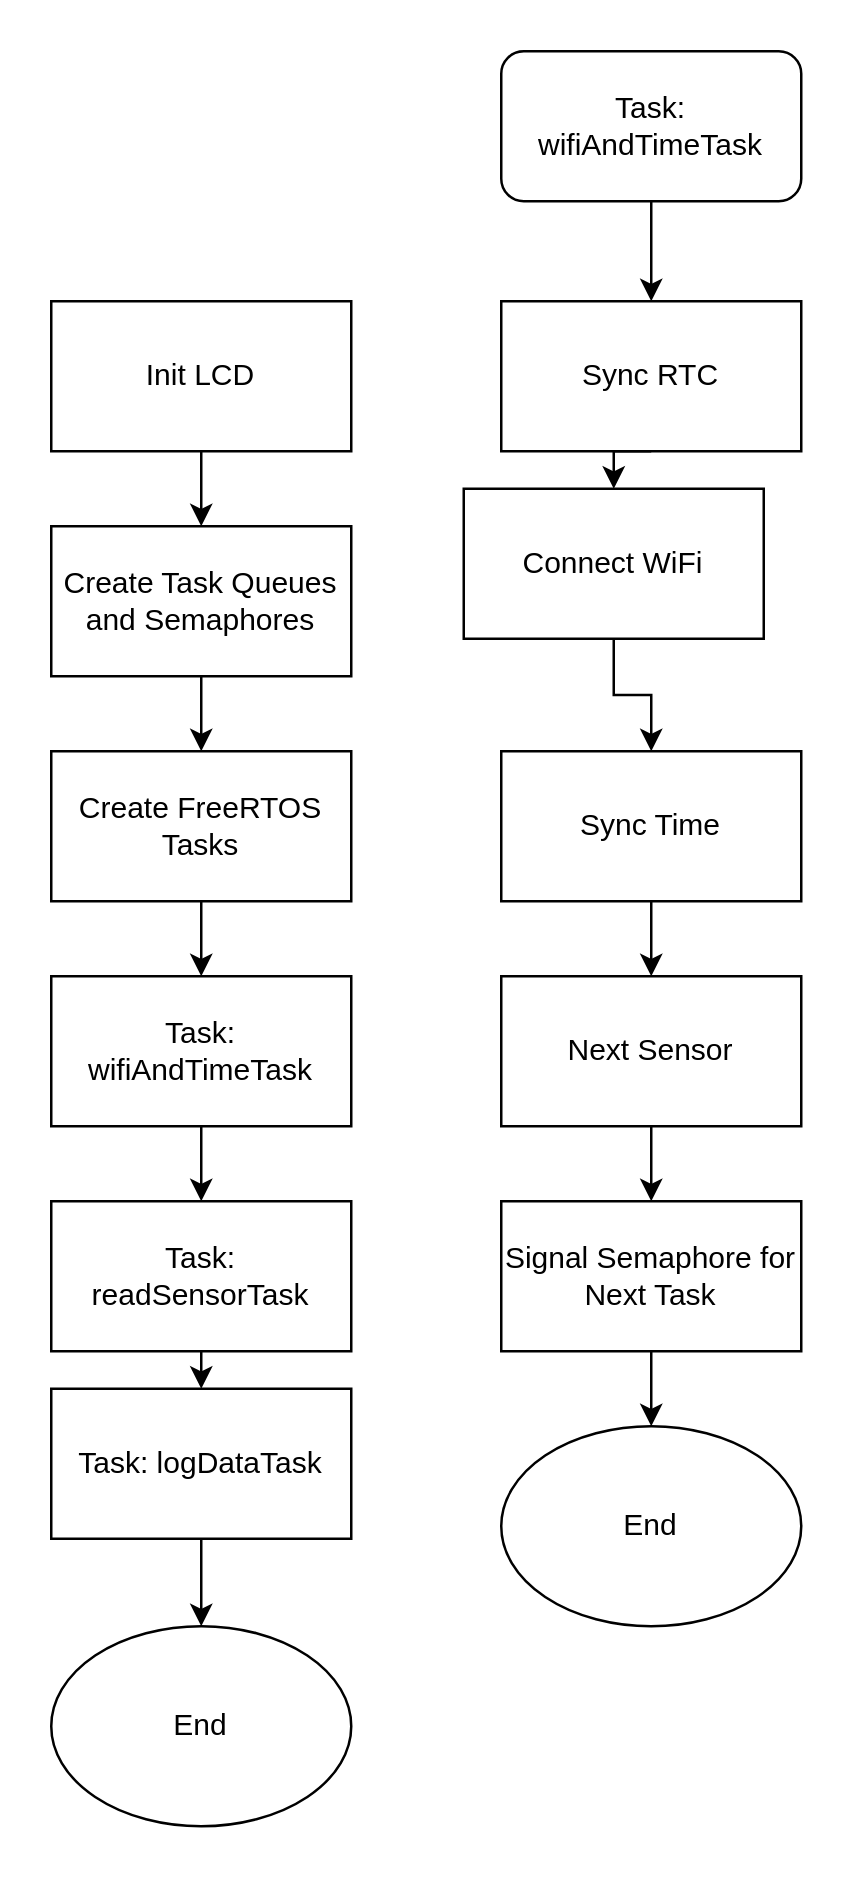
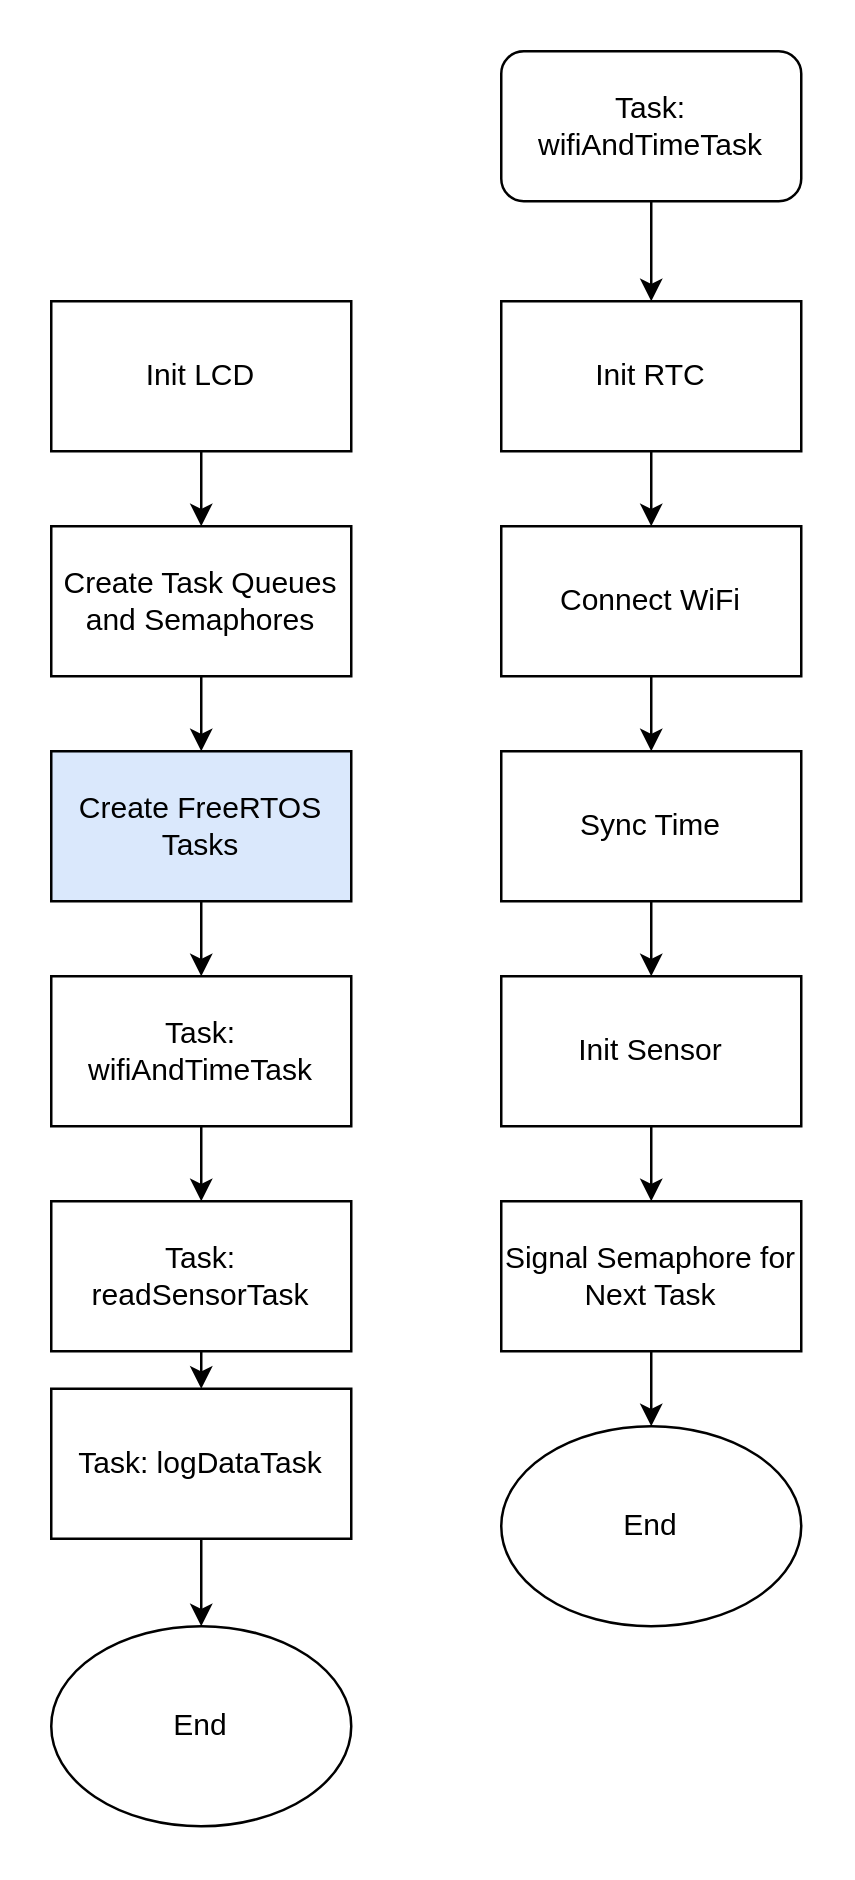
  <mxCell id="0" />
  <mxCell id="1" parent="0" />
  <mxCell id="2" style="edgeStyle=orthogonalEdgeStyle;rounded=0;orthogonalLoop=1;jettySize=auto;html=1;exitX=0.5;exitY=1;exitDx=0;exitDy=0;entryX=0.5;entryY=0;entryDx=0;entryDy=0;" edge="1" parent="1" source="3" target="5"><mxGeometry relative="1" as="geometry" /></mxCell>
  <mxCell id="3" value="Init LCD" style="rounded=0;whiteSpace=wrap;html=1;" vertex="1" parent="1"><mxGeometry x="20" y="120" width="120" height="60" as="geometry" /></mxCell>
  <mxCell id="4" style="edgeStyle=orthogonalEdgeStyle;rounded=0;orthogonalLoop=1;jettySize=auto;html=1;exitX=0.5;exitY=1;exitDx=0;exitDy=0;entryX=0.5;entryY=0;entryDx=0;entryDy=0;" edge="1" parent="1" source="5" target="7"><mxGeometry relative="1" as="geometry" /></mxCell>
  <mxCell id="5" value="Create Task Queues and Semaphores" style="rounded=0;whiteSpace=wrap;html=1;" vertex="1" parent="1"><mxGeometry x="20" y="210" width="120" height="60" as="geometry" /></mxCell>
  <mxCell id="6" style="edgeStyle=orthogonalEdgeStyle;rounded=0;orthogonalLoop=1;jettySize=auto;html=1;exitX=0.5;exitY=1;exitDx=0;exitDy=0;entryX=0.5;entryY=0;entryDx=0;entryDy=0;" edge="1" parent="1" source="7" target="9"><mxGeometry relative="1" as="geometry" /></mxCell>
- <mxCell id="7" value="Create FreeRTOS Tasks" style="rounded=0;whiteSpace=wrap;html=1;" vertex="1" parent="1"><mxGeometry x="20" y="300" width="120" height="60" as="geometry" /></mxCell>
+ <mxCell id="7" value="Create FreeRTOS Tasks" style="rounded=0;whiteSpace=wrap;html=1;fillColor=#dae8fc;" vertex="1" parent="1"><mxGeometry x="20" y="300" width="120" height="60" as="geometry" /></mxCell>
  <mxCell id="8" style="edgeStyle=orthogonalEdgeStyle;rounded=0;orthogonalLoop=1;jettySize=auto;html=1;exitX=0.5;exitY=1;exitDx=0;exitDy=0;entryX=0.5;entryY=0;entryDx=0;entryDy=0;" edge="1" parent="1" source="9" target="11"><mxGeometry relative="1" as="geometry" /></mxCell>
  <mxCell id="9" value="Task: wifiAndTimeTask" style="rounded=0;whiteSpace=wrap;html=1;" vertex="1" parent="1"><mxGeometry x="20" y="390" width="120" height="60" as="geometry" /></mxCell>
  <mxCell id="10" style="edgeStyle=orthogonalEdgeStyle;rounded=0;orthogonalLoop=1;jettySize=auto;html=1;exitX=0.5;exitY=1;exitDx=0;exitDy=0;entryX=0.5;entryY=0;entryDx=0;entryDy=0;" edge="1" parent="1" source="11" target="13"><mxGeometry relative="1" as="geometry" /></mxCell>
  <mxCell id="11" value="Task: readSensorTask" style="rounded=0;whiteSpace=wrap;html=1;" vertex="1" parent="1"><mxGeometry x="20" y="480" width="120" height="60" as="geometry" /></mxCell>
  <mxCell id="12" style="edgeStyle=orthogonalEdgeStyle;rounded=0;orthogonalLoop=1;jettySize=auto;html=1;exitX=0.5;exitY=1;exitDx=0;exitDy=0;entryX=0.5;entryY=0;entryDx=0;entryDy=0;" edge="1" parent="1" source="13" target="14"><mxGeometry relative="1" as="geometry" /></mxCell>
  <mxCell id="13" value="Task: logDataTask" style="rounded=0;whiteSpace=wrap;html=1;" vertex="1" parent="1"><mxGeometry x="20" y="555" width="120" height="60" as="geometry" /></mxCell>
  <mxCell id="14" value="End" style="ellipse;whiteSpace=wrap;html=1;" vertex="1" parent="1"><mxGeometry x="20" y="650" width="120" height="80" as="geometry" /></mxCell>
  <mxCell id="15" style="edgeStyle=orthogonalEdgeStyle;rounded=0;orthogonalLoop=1;jettySize=auto;html=1;exitX=0.5;exitY=1;exitDx=0;exitDy=0;entryX=0.5;entryY=0;entryDx=0;entryDy=0;" edge="1" parent="1" source="16" target="18"><mxGeometry relative="1" as="geometry" /></mxCell>
  <mxCell id="16" value="&lt;br&gt;Task: wifiAndTimeTask&lt;div&gt;&lt;br&gt;&lt;/div&gt;" style="rounded=1;whiteSpace=wrap;html=1;" vertex="1" parent="1"><mxGeometry x="200" y="20" width="120" height="60" as="geometry" /></mxCell>
  <mxCell id="17" style="edgeStyle=orthogonalEdgeStyle;rounded=0;orthogonalLoop=1;jettySize=auto;html=1;exitX=0.5;exitY=1;exitDx=0;exitDy=0;entryX=0.5;entryY=0;entryDx=0;entryDy=0;" edge="1" parent="1" source="18" target="20"><mxGeometry relative="1" as="geometry" /></mxCell>
- <mxCell id="18" value="Sync RTC" style="rounded=0;whiteSpace=wrap;html=1;" vertex="1" parent="1"><mxGeometry x="200" y="120" width="120" height="60" as="geometry" /></mxCell>
+ <mxCell id="18" value="Init RTC" style="rounded=0;whiteSpace=wrap;html=1;" vertex="1" parent="1"><mxGeometry x="200" y="120" width="120" height="60" as="geometry" /></mxCell>
  <mxCell id="19" style="edgeStyle=orthogonalEdgeStyle;rounded=0;orthogonalLoop=1;jettySize=auto;html=1;exitX=0.5;exitY=1;exitDx=0;exitDy=0;entryX=0.5;entryY=0;entryDx=0;entryDy=0;" edge="1" parent="1" source="20" target="22"><mxGeometry relative="1" as="geometry" /></mxCell>
- <mxCell id="20" value="Connect WiFi" style="rounded=0;whiteSpace=wrap;html=1;" vertex="1" parent="1"><mxGeometry x="185" y="195" width="120" height="60" as="geometry" /></mxCell>
+ <mxCell id="20" value="Connect WiFi" style="rounded=0;whiteSpace=wrap;html=1;" vertex="1" parent="1"><mxGeometry x="200" y="210" width="120" height="60" as="geometry" /></mxCell>
  <mxCell id="21" style="edgeStyle=orthogonalEdgeStyle;rounded=0;orthogonalLoop=1;jettySize=auto;html=1;exitX=0.5;exitY=1;exitDx=0;exitDy=0;entryX=0.5;entryY=0;entryDx=0;entryDy=0;" edge="1" parent="1" source="22" target="24"><mxGeometry relative="1" as="geometry" /></mxCell>
  <mxCell id="22" value="Sync Time" style="rounded=0;whiteSpace=wrap;html=1;" vertex="1" parent="1"><mxGeometry x="200" y="300" width="120" height="60" as="geometry" /></mxCell>
  <mxCell id="23" style="edgeStyle=orthogonalEdgeStyle;rounded=0;orthogonalLoop=1;jettySize=auto;html=1;exitX=0.5;exitY=1;exitDx=0;exitDy=0;entryX=0.5;entryY=0;entryDx=0;entryDy=0;" edge="1" parent="1" source="24" target="26"><mxGeometry relative="1" as="geometry" /></mxCell>
- <mxCell id="24" value="Next Sensor" style="rounded=0;whiteSpace=wrap;html=1;" vertex="1" parent="1"><mxGeometry x="200" y="390" width="120" height="60" as="geometry" /></mxCell>
+ <mxCell id="24" value="Init Sensor" style="rounded=0;whiteSpace=wrap;html=1;" vertex="1" parent="1"><mxGeometry x="200" y="390" width="120" height="60" as="geometry" /></mxCell>
  <mxCell id="25" style="edgeStyle=orthogonalEdgeStyle;rounded=0;orthogonalLoop=1;jettySize=auto;html=1;exitX=0.5;exitY=1;exitDx=0;exitDy=0;entryX=0.5;entryY=0;entryDx=0;entryDy=0;" edge="1" parent="1" source="26" target="27"><mxGeometry relative="1" as="geometry" /></mxCell>
  <mxCell id="26" value="Signal Semaphore for Next Task" style="rounded=0;whiteSpace=wrap;html=1;" vertex="1" parent="1"><mxGeometry x="200" y="480" width="120" height="60" as="geometry" /></mxCell>
  <mxCell id="27" value="End" style="ellipse;whiteSpace=wrap;html=1;" vertex="1" parent="1"><mxGeometry x="200" y="570" width="120" height="80" as="geometry" /></mxCell>
